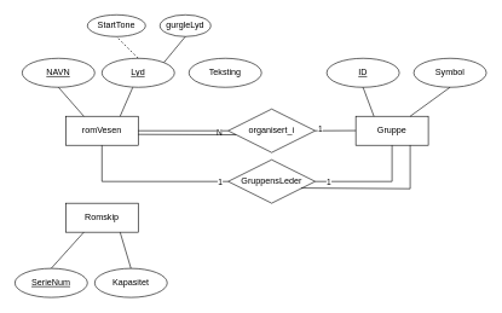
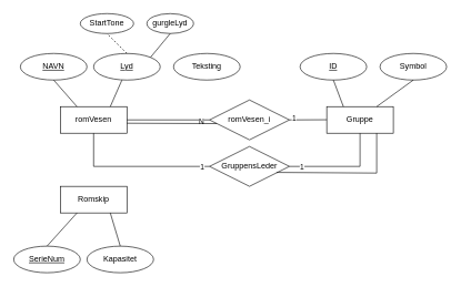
  <mxCell id="0" />
  <mxCell id="1" parent="0" />
  <mxCell id="2" value="romVesen" style="whiteSpace=wrap;html=1;align=center;" parent="1" vertex="1"><mxGeometry x="90" y="160" width="100" height="40" as="geometry" /></mxCell>
  <mxCell id="3" value="NAVN" style="ellipse;whiteSpace=wrap;html=1;align=center;fontStyle=4;" parent="1" vertex="1"><mxGeometry x="30" y="80" width="100" height="40" as="geometry" /></mxCell>
  <mxCell id="4" value="Lyd" style="ellipse;whiteSpace=wrap;html=1;align=center;fontStyle=4;" parent="1" vertex="1"><mxGeometry x="140" y="80" width="100" height="40" as="geometry" /></mxCell>
  <mxCell id="5" value="" style="endArrow=none;html=1;rounded=0;exitX=0.25;exitY=0;exitDx=0;exitDy=0;entryX=0.5;entryY=1;entryDx=0;entryDy=0;" parent="1" source="2" target="3" edge="1"><mxGeometry relative="1" as="geometry"><mxPoint x="200" y="270" as="sourcePoint" /><mxPoint x="360" y="270" as="targetPoint" /></mxGeometry></mxCell>
  <mxCell id="6" value="" style="endArrow=none;html=1;rounded=0;exitX=0.75;exitY=0;exitDx=0;exitDy=0;entryX=0.425;entryY=1;entryDx=0;entryDy=0;entryPerimeter=0;" parent="1" source="2" target="4" edge="1"><mxGeometry relative="1" as="geometry"><mxPoint x="200" y="270" as="sourcePoint" /><mxPoint x="240" y="140" as="targetPoint" /></mxGeometry></mxCell>
  <mxCell id="7" value="gurgleLyd" style="ellipse;whiteSpace=wrap;html=1;align=center;" parent="1" vertex="1"><mxGeometry x="220" y="20" width="70" height="30" as="geometry" /></mxCell>
  <mxCell id="8" value="StartTone" style="ellipse;whiteSpace=wrap;html=1;align=center;" parent="1" vertex="1"><mxGeometry x="120" y="20" width="80" height="30" as="geometry" /></mxCell>
  <mxCell id="9" value="" style="endArrow=none;html=1;rounded=0;exitX=0.5;exitY=0;exitDx=0;exitDy=0;entryX=0.5;entryY=1;entryDx=0;entryDy=0;dashed=1;" parent="1" source="4" target="8" edge="1"><mxGeometry relative="1" as="geometry"><mxPoint x="190" y="170" as="sourcePoint" /><mxPoint x="350" y="170" as="targetPoint" /></mxGeometry></mxCell>
  <mxCell id="10" value="" style="endArrow=none;html=1;rounded=0;exitX=1;exitY=0;exitDx=0;exitDy=0;entryX=0.5;entryY=1;entryDx=0;entryDy=0;" parent="1" source="4" target="7" edge="1"><mxGeometry relative="1" as="geometry"><mxPoint x="260" y="90" as="sourcePoint" /><mxPoint x="230" y="60" as="targetPoint" /></mxGeometry></mxCell>
  <mxCell id="11" value="Teksting" style="ellipse;whiteSpace=wrap;html=1;align=center;" parent="1" vertex="1"><mxGeometry x="260" y="80" width="100" height="40" as="geometry" /></mxCell>
- <mxCell id="12" value="organisert_i" style="shape=rhombus;perimeter=rhombusPerimeter;whiteSpace=wrap;html=1;align=center;" parent="1" vertex="1"><mxGeometry x="314" y="150" width="120" height="60" as="geometry" /></mxCell>
+ <mxCell id="12" value="romVesen_i" style="shape=rhombus;perimeter=rhombusPerimeter;whiteSpace=wrap;html=1;align=center;" parent="1" vertex="1"><mxGeometry x="314" y="150" width="120" height="60" as="geometry" /></mxCell>
  <mxCell id="13" value="Gruppe" style="whiteSpace=wrap;html=1;align=center;" parent="1" vertex="1"><mxGeometry x="490" y="160" width="100" height="40" as="geometry" /></mxCell>
  <mxCell id="14" value="" style="endArrow=none;html=1;rounded=0;entryX=0;entryY=0.5;entryDx=0;entryDy=0;" parent="1" target="12" edge="1"><mxGeometry relative="1" as="geometry"><mxPoint x="190" y="180" as="sourcePoint" /><mxPoint x="310" y="180" as="targetPoint" /></mxGeometry></mxCell>
  <mxCell id="15" value="N" style="edgeLabel;html=1;align=center;verticalAlign=middle;resizable=0;points=[];" parent="14" vertex="1" connectable="0"><mxGeometry x="0.79" y="-1" relative="1" as="geometry"><mxPoint as="offset" /></mxGeometry></mxCell>
  <mxCell id="16" value="" style="endArrow=none;html=1;rounded=0;entryX=0.092;entryY=0.592;entryDx=0;entryDy=0;entryPerimeter=0;exitX=1;exitY=0.625;exitDx=0;exitDy=0;exitPerimeter=0;" parent="1" source="2" target="12" edge="1"><mxGeometry relative="1" as="geometry"><mxPoint x="190" y="190" as="sourcePoint" /><mxPoint x="330" y="190" as="targetPoint" /></mxGeometry></mxCell>
  <mxCell id="17" value="" style="endArrow=none;html=1;rounded=0;exitX=1;exitY=0.5;exitDx=0;exitDy=0;" parent="1" source="12" edge="1"><mxGeometry relative="1" as="geometry"><mxPoint x="440" y="180" as="sourcePoint" /><mxPoint x="490" y="179.75" as="targetPoint" /></mxGeometry></mxCell>
  <mxCell id="18" value="1" style="edgeLabel;html=1;align=center;verticalAlign=middle;resizable=0;points=[];" parent="17" vertex="1" connectable="0"><mxGeometry x="-0.767" y="2" relative="1" as="geometry"><mxPoint as="offset" /></mxGeometry></mxCell>
  <mxCell id="19" value="ID" style="whiteSpace=wrap;html=1;align=center;shape=ellipse;perimeter=ellipsePerimeter;fontStyle=4;" parent="1" vertex="1"><mxGeometry x="450" y="80" width="100" height="40" as="geometry" /></mxCell>
  <mxCell id="20" value="Symbol" style="ellipse;whiteSpace=wrap;html=1;align=center;" parent="1" vertex="1"><mxGeometry x="570" y="80" width="100" height="40" as="geometry" /></mxCell>
  <mxCell id="21" value="" style="endArrow=none;html=1;rounded=0;entryX=0.25;entryY=0;entryDx=0;entryDy=0;exitX=0.5;exitY=1;exitDx=0;exitDy=0;" parent="1" source="19" target="13" edge="1"><mxGeometry relative="1" as="geometry"><mxPoint x="300" y="230" as="sourcePoint" /><mxPoint x="460" y="230" as="targetPoint" /></mxGeometry></mxCell>
  <mxCell id="22" value="" style="endArrow=none;html=1;rounded=0;entryX=0.75;entryY=0;entryDx=0;entryDy=0;exitX=0.5;exitY=1;exitDx=0;exitDy=0;" parent="1" source="20" target="13" edge="1"><mxGeometry relative="1" as="geometry"><mxPoint x="560" y="140" as="sourcePoint" /><mxPoint x="460" y="230" as="targetPoint" /></mxGeometry></mxCell>
  <mxCell id="23" value="GruppensLeder" style="shape=rhombus;perimeter=rhombusPerimeter;whiteSpace=wrap;html=1;align=center;" parent="1" vertex="1"><mxGeometry x="314" y="220" width="120" height="60" as="geometry" /></mxCell>
  <mxCell id="24" value="" style="endArrow=none;html=1;rounded=0;entryX=1;entryY=0.5;entryDx=0;entryDy=0;exitX=0.5;exitY=1;exitDx=0;exitDy=0;" parent="1" source="13" target="23" edge="1"><mxGeometry relative="1" as="geometry"><mxPoint x="510" y="250" as="sourcePoint" /><mxPoint x="510" y="220" as="targetPoint" /><Array as="points"><mxPoint x="540" y="250" /></Array></mxGeometry></mxCell>
  <mxCell id="25" value="1" style="edgeLabel;html=1;align=center;verticalAlign=middle;resizable=0;points=[];" parent="24" vertex="1" connectable="0"><mxGeometry x="0.771" relative="1" as="geometry"><mxPoint as="offset" /></mxGeometry></mxCell>
  <mxCell id="26" value="" style="endArrow=none;html=1;rounded=0;entryX=0.75;entryY=1;entryDx=0;entryDy=0;exitX=0.838;exitY=0.65;exitDx=0;exitDy=0;exitPerimeter=0;" parent="1" source="23" target="13" edge="1"><mxGeometry relative="1" as="geometry"><mxPoint x="300" y="230" as="sourcePoint" /><mxPoint x="550" y="210" as="targetPoint" /><Array as="points"><mxPoint x="565" y="260" /></Array></mxGeometry></mxCell>
  <mxCell id="27" value="" style="endArrow=none;html=1;rounded=0;entryX=0;entryY=0.5;entryDx=0;entryDy=0;exitX=0.5;exitY=1;exitDx=0;exitDy=0;" parent="1" source="2" target="23" edge="1"><mxGeometry relative="1" as="geometry"><mxPoint x="150" y="210" as="sourcePoint" /><mxPoint x="310" y="249.75" as="targetPoint" /><Array as="points"><mxPoint x="140" y="250" /></Array></mxGeometry></mxCell>
  <mxCell id="28" value="1" style="edgeLabel;html=1;align=center;verticalAlign=middle;resizable=0;points=[];" parent="27" vertex="1" connectable="0"><mxGeometry x="0.897" relative="1" as="geometry"><mxPoint as="offset" /></mxGeometry></mxCell>
  <mxCell id="29" value="Romskip" style="whiteSpace=wrap;html=1;align=center;" parent="1" vertex="1"><mxGeometry x="90" y="280" width="100" height="40" as="geometry" /></mxCell>
  <mxCell id="30" value="SerieNum" style="ellipse;whiteSpace=wrap;html=1;align=center;fontStyle=4;" parent="1" vertex="1"><mxGeometry y="370" width="100" height="40" as="geometry" x="20" /></mxCell>
  <mxCell id="31" value="Kapasitet" style="ellipse;whiteSpace=wrap;html=1;align=center;" parent="1" vertex="1"><mxGeometry x="130" y="370" width="100" height="40" as="geometry" /></mxCell>
  <mxCell id="32" value="" style="endArrow=none;html=1;rounded=0;exitX=0.25;exitY=1;exitDx=0;exitDy=0;entryX=0.5;entryY=0;entryDx=0;entryDy=0;" parent="1" source="29" target="30" edge="1"><mxGeometry relative="1" as="geometry"><mxPoint x="260" y="240" as="sourcePoint" /><mxPoint x="300" y="290" as="targetPoint" /><Array as="points" /></mxGeometry></mxCell>
  <mxCell id="33" value="" style="endArrow=none;html=1;rounded=0;exitX=0.75;exitY=1;exitDx=0;exitDy=0;entryX=0.5;entryY=0;entryDx=0;entryDy=0;" parent="1" source="29" target="31" edge="1"><mxGeometry relative="1" as="geometry"><mxPoint x="200" y="340" as="sourcePoint" /><mxPoint x="360" y="340" as="targetPoint" /></mxGeometry></mxCell>
